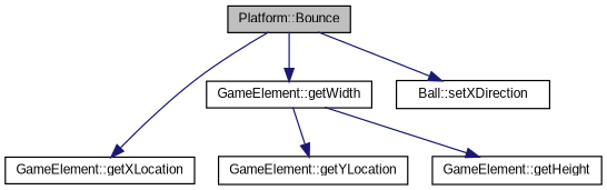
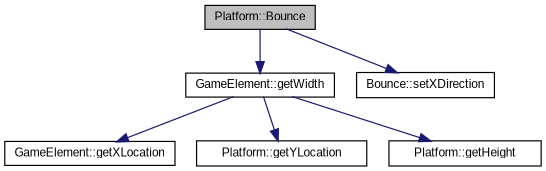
  digraph {
    fontname="Liberation Sans"
    rankdir=TB
    node [color=black fillcolor=white fontname="Liberation Sans" fontsize=10 shape=record style=filled]
    edge [color=midnightblue fontname="Liberation Sans" fontsize=10 labelfontname=Helvetica labelfontsize=10 style=solid]
    n1 [fillcolor=grey75 fontcolor=black height=0.2 label="Platform::Bounce" width=0.4]
    n2 [height=0.2 label="GameElement::getXLocation" width=0.4]
    n3 [height=0.2 label="GameElement::getWidth" width=0.4]
-   n4 [height=0.2 label="Ball::setXDirection" width=0.4]
-   n5 [height=0.2 label="GameElement::getYLocation" width=0.4]
-   n6 [height=0.2 label="GameElement::getHeight" width=0.4]
-   n1 -> n2
+   n4 [height=0.2 label="Bounce::setXDirection" width=0.4]
+   n5 [height=0.2 label="Platform::getYLocation" width=0.4]
+   n6 [height=0.2 label="Platform::getHeight" width=0.4]
+   n3 -> n2
    n1 -> n3
    n1 -> n4
    n3 -> n5
    n3 -> n6
  }
